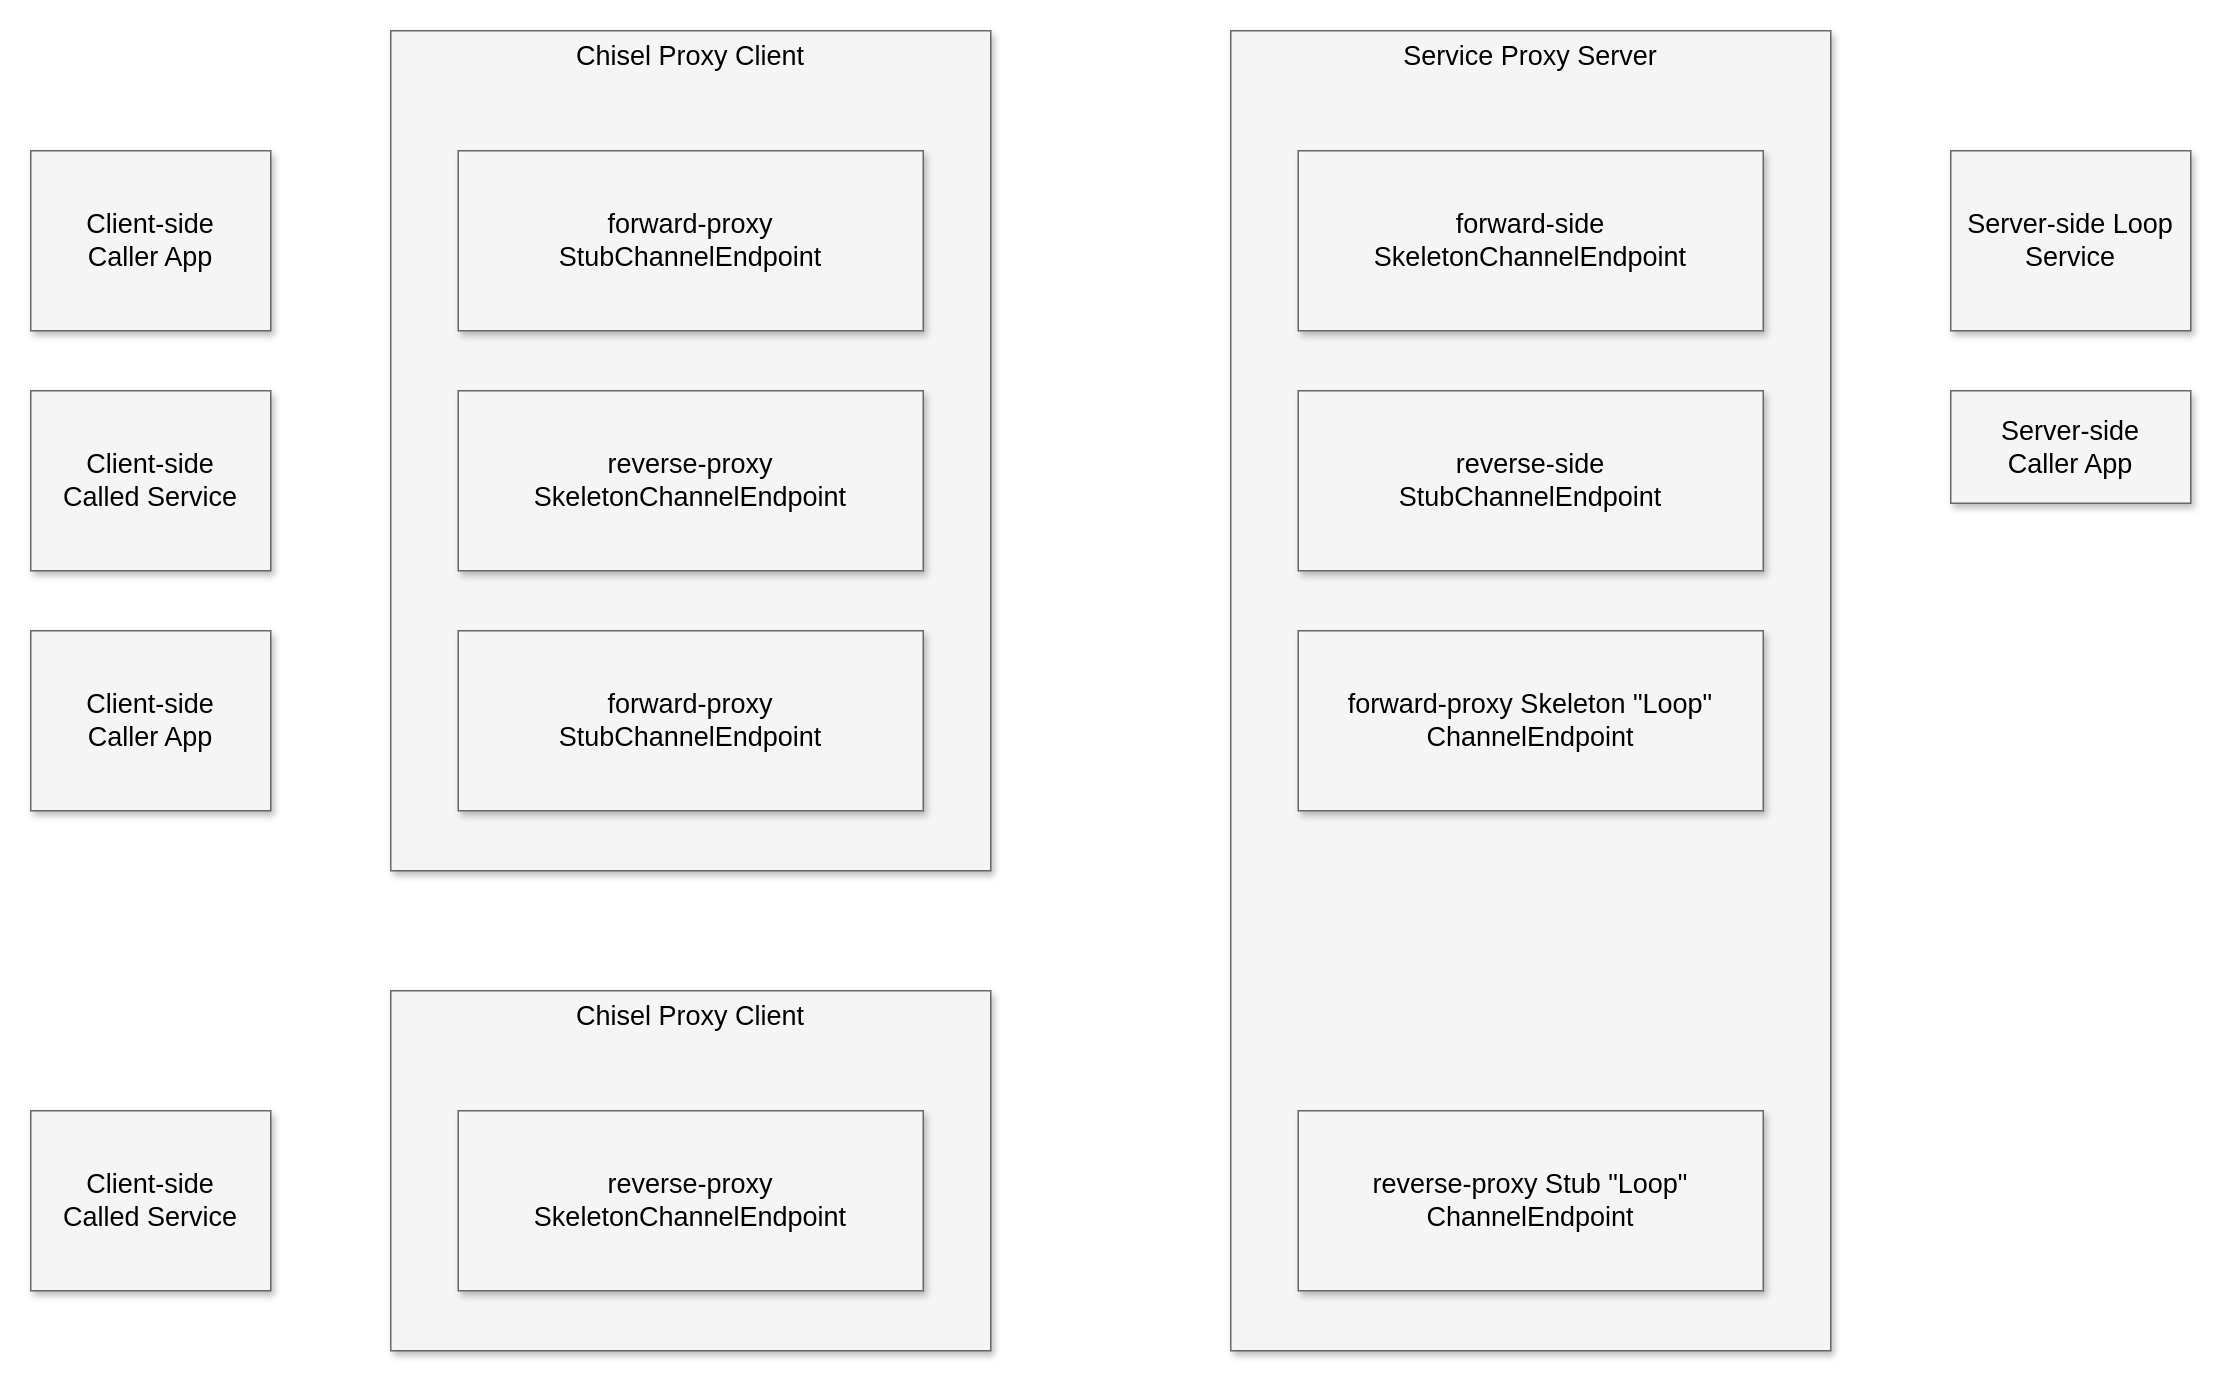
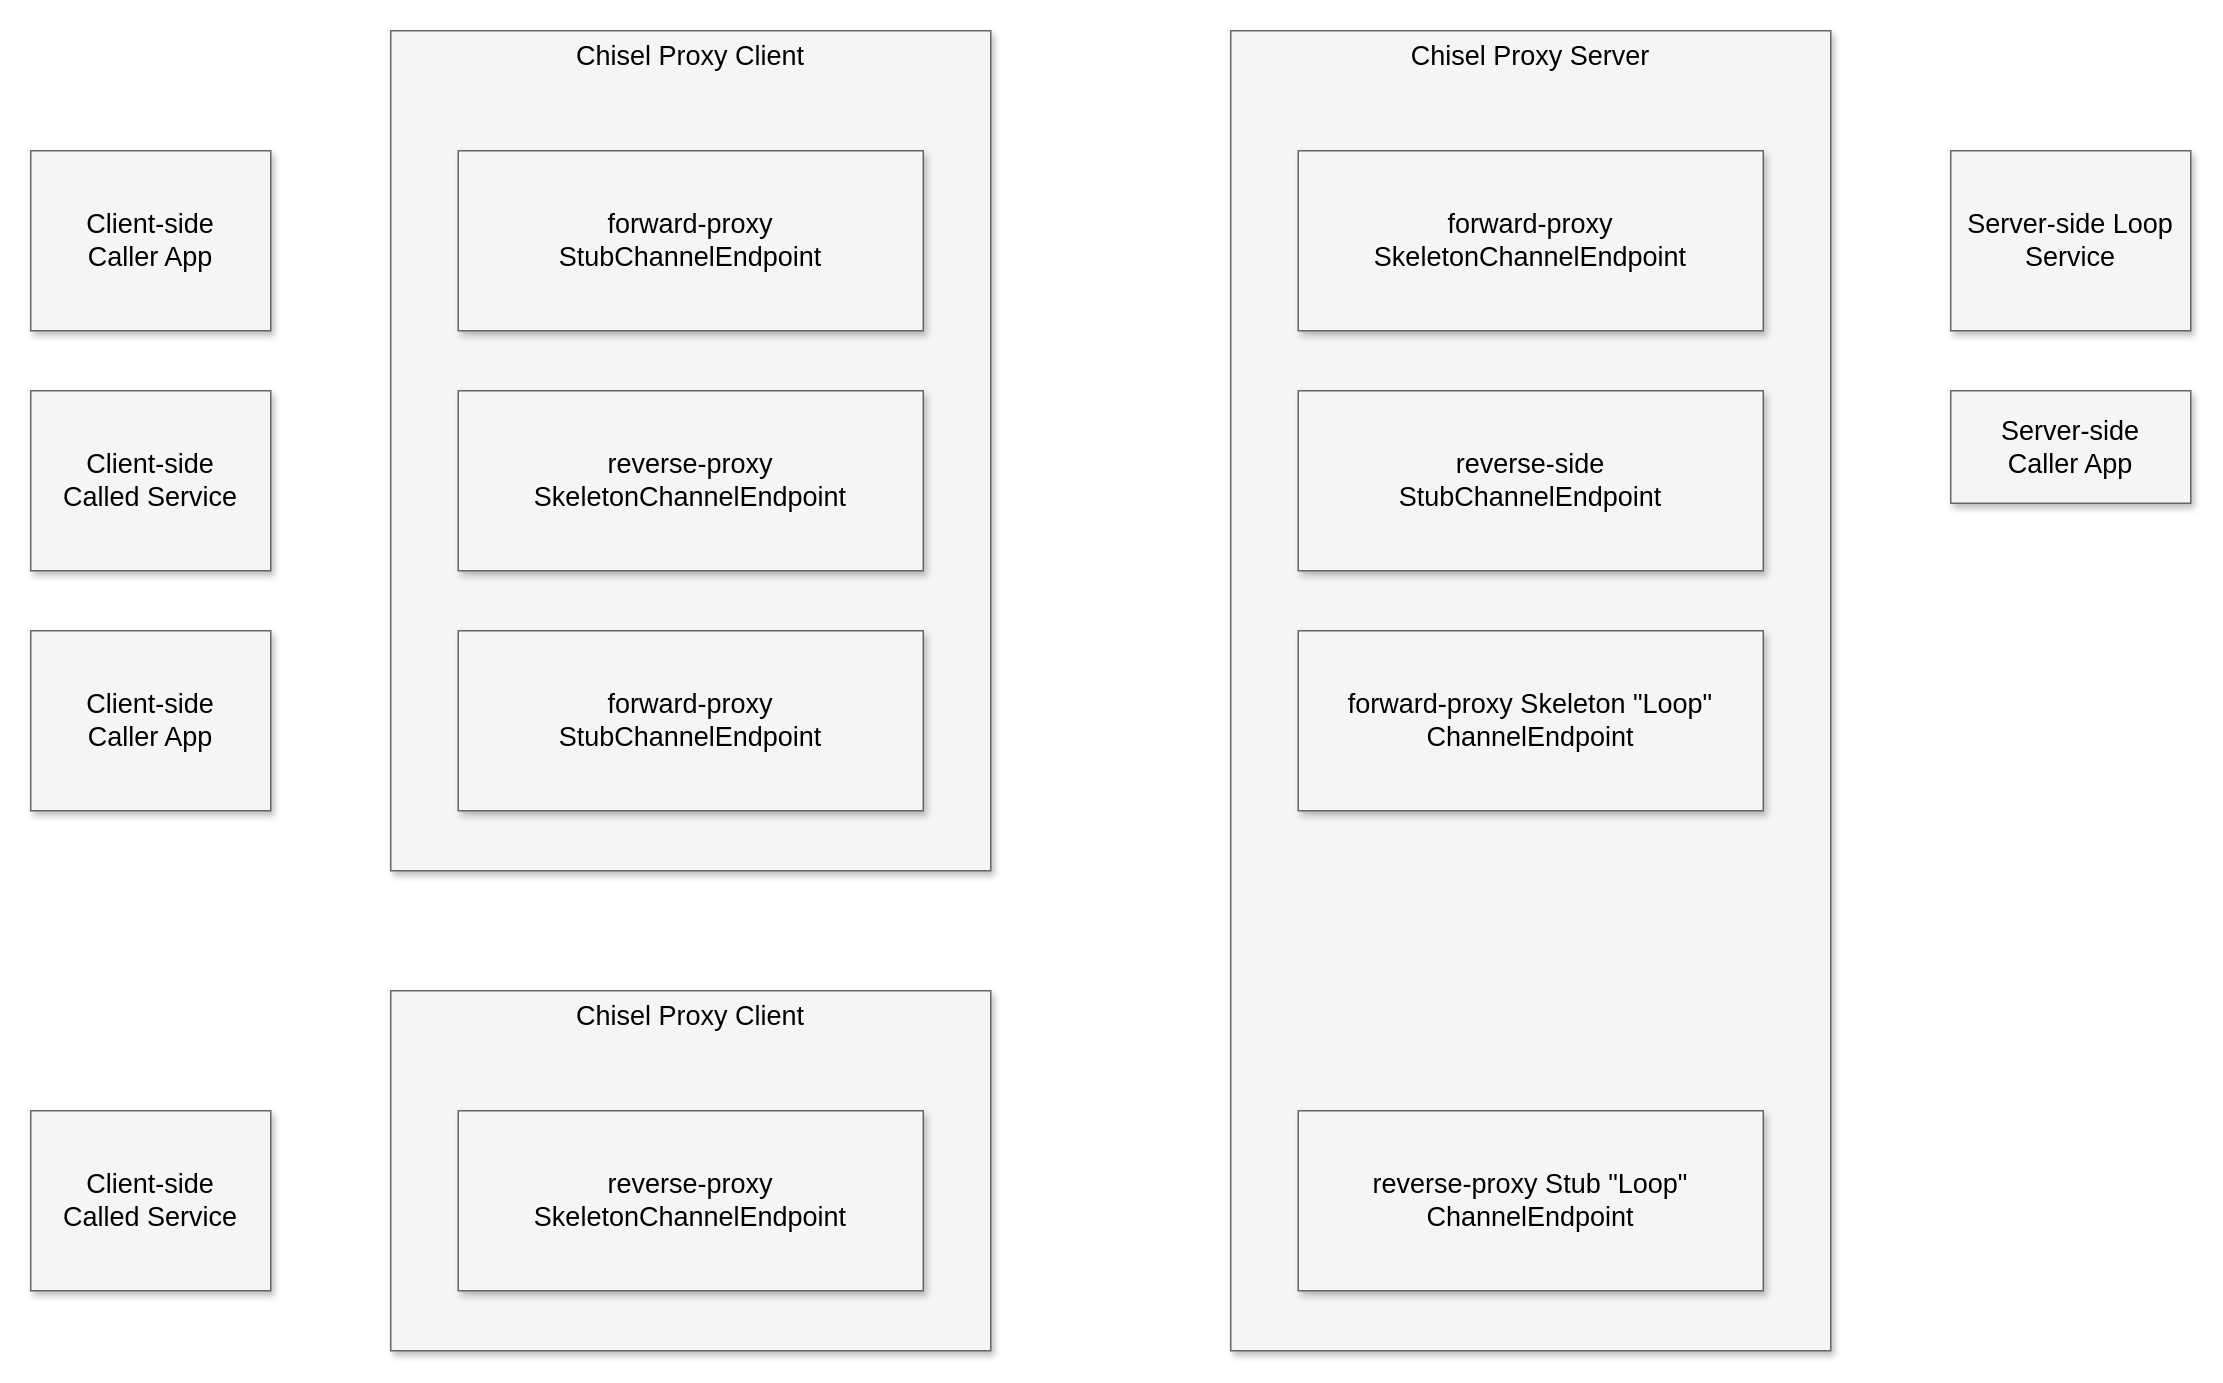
  <mxCell id="0" style=";html=1;" />
  <mxCell id="1" style=";html=1;" parent="0" />
  <mxCell id="2" value="Chisel Proxy Client" style="whiteSpace=wrap;html=1;shadow=1;fontSize=18;fillColor=#f5f5f5;strokeColor=#666666;horizontal=1;verticalAlign=top;" parent="1" vertex="1"><mxGeometry x="260" y="20" width="400" height="560" as="geometry" /></mxCell>
  <mxCell id="3" value="Client-side&lt;br&gt;Caller App" style="whiteSpace=wrap;html=1;shadow=1;fontSize=18;fillColor=#f5f5f5;strokeColor=#666666;" parent="1" vertex="1"><mxGeometry x="20" y="100" width="160" height="120" as="geometry" /></mxCell>
- <mxCell id="4" value="Service Proxy Server" style="whiteSpace=wrap;html=1;shadow=1;fontSize=18;fillColor=#f5f5f5;strokeColor=#666666;horizontal=1;verticalAlign=top;" vertex="1" parent="1"><mxGeometry x="820" y="20" width="400" height="880" as="geometry" /></mxCell>
+ <mxCell id="4" value="Chisel Proxy Server" style="whiteSpace=wrap;html=1;shadow=1;fontSize=18;fillColor=#f5f5f5;strokeColor=#666666;horizontal=1;verticalAlign=top;" vertex="1" parent="1"><mxGeometry x="820" y="20" width="400" height="880" as="geometry" /></mxCell>
  <mxCell id="5" value="Chisel Proxy Client" style="whiteSpace=wrap;html=1;shadow=1;fontSize=18;fillColor=#f5f5f5;strokeColor=#666666;horizontal=1;verticalAlign=top;" vertex="1" parent="1"><mxGeometry x="260" y="660" width="400" height="240" as="geometry" /></mxCell>
  <mxCell id="6" value="forward-proxy&lt;br&gt;StubChannelEndpoint" style="whiteSpace=wrap;html=1;shadow=1;fontSize=18;fillColor=#f5f5f5;strokeColor=#666666;" vertex="1" parent="1"><mxGeometry x="305" y="100" width="310" height="120" as="geometry" /></mxCell>
  <mxCell id="7" value="reverse-proxy&lt;br&gt;SkeletonChannelEndpoint" style="whiteSpace=wrap;html=1;shadow=1;fontSize=18;fillColor=#f5f5f5;strokeColor=#666666;" vertex="1" parent="1"><mxGeometry x="305" y="260" width="310" height="120" as="geometry" /></mxCell>
  <mxCell id="8" value="&lt;span&gt;forward-proxy&lt;/span&gt;&lt;br&gt;&lt;span&gt;StubChannelEndpoint&lt;/span&gt;" style="whiteSpace=wrap;html=1;shadow=1;fontSize=18;fillColor=#f5f5f5;strokeColor=#666666;" vertex="1" parent="1"><mxGeometry x="305" y="420" width="310" height="120" as="geometry" /></mxCell>
  <mxCell id="9" value="reverse-proxy&lt;br&gt;SkeletonChannelEndpoint" style="whiteSpace=wrap;html=1;shadow=1;fontSize=18;fillColor=#f5f5f5;strokeColor=#666666;" vertex="1" parent="1"><mxGeometry x="305" y="740" width="310" height="120" as="geometry" /></mxCell>
- <mxCell id="10" value="forward-side SkeletonChannelEndpoint" style="whiteSpace=wrap;html=1;shadow=1;fontSize=18;fillColor=#f5f5f5;strokeColor=#666666;" vertex="1" parent="1"><mxGeometry x="865" y="100" width="310" height="120" as="geometry" /></mxCell>
+ <mxCell id="10" value="forward-proxy SkeletonChannelEndpoint" style="whiteSpace=wrap;html=1;shadow=1;fontSize=18;fillColor=#f5f5f5;strokeColor=#666666;" vertex="1" parent="1"><mxGeometry x="865" y="100" width="310" height="120" as="geometry" /></mxCell>
  <mxCell id="11" value="reverse-side&lt;br&gt;StubChannelEndpoint" style="whiteSpace=wrap;html=1;shadow=1;fontSize=18;fillColor=#f5f5f5;strokeColor=#666666;" vertex="1" parent="1"><mxGeometry x="865" y="260" width="310" height="120" as="geometry" /></mxCell>
  <mxCell id="12" value="forward-proxy Skeleton &quot;Loop&quot; ChannelEndpoint" style="whiteSpace=wrap;html=1;shadow=1;fontSize=18;fillColor=#f5f5f5;strokeColor=#666666;" vertex="1" parent="1"><mxGeometry x="865" y="420" width="310" height="120" as="geometry" /></mxCell>
  <mxCell id="13" value="reverse-proxy Stub &quot;Loop&quot; ChannelEndpoint" style="whiteSpace=wrap;html=1;shadow=1;fontSize=18;fillColor=#f5f5f5;strokeColor=#666666;" vertex="1" parent="1"><mxGeometry x="865" y="740" width="310" height="120" as="geometry" /></mxCell>
  <mxCell id="14" value="Client-side&lt;br&gt;Called Service" style="whiteSpace=wrap;html=1;shadow=1;fontSize=18;fillColor=#f5f5f5;strokeColor=#666666;" vertex="1" parent="1"><mxGeometry x="20" y="260" width="160" height="120" as="geometry" /></mxCell>
  <mxCell id="15" value="Client-side&lt;br&gt;Caller App" style="whiteSpace=wrap;html=1;shadow=1;fontSize=18;fillColor=#f5f5f5;strokeColor=#666666;" vertex="1" parent="1"><mxGeometry x="20" y="420" width="160" height="120" as="geometry" /></mxCell>
  <mxCell id="16" value="Client-side&lt;br&gt;Called Service" style="whiteSpace=wrap;html=1;shadow=1;fontSize=18;fillColor=#f5f5f5;strokeColor=#666666;" vertex="1" parent="1"><mxGeometry x="20" y="740" width="160" height="120" as="geometry" /></mxCell>
  <mxCell id="17" value="Server-side Loop Service" style="whiteSpace=wrap;html=1;shadow=1;fontSize=18;fillColor=#f5f5f5;strokeColor=#666666;" vertex="1" parent="1"><mxGeometry x="1300" y="100" width="160" height="120" as="geometry" /></mxCell>
  <mxCell id="18" value="Server-side&lt;br&gt;Caller App" style="whiteSpace=wrap;html=1;shadow=1;fontSize=18;fillColor=#f5f5f5;strokeColor=#666666;" vertex="1" parent="1"><mxGeometry x="1300" y="260" width="160" height="75" as="geometry" /></mxCell>
